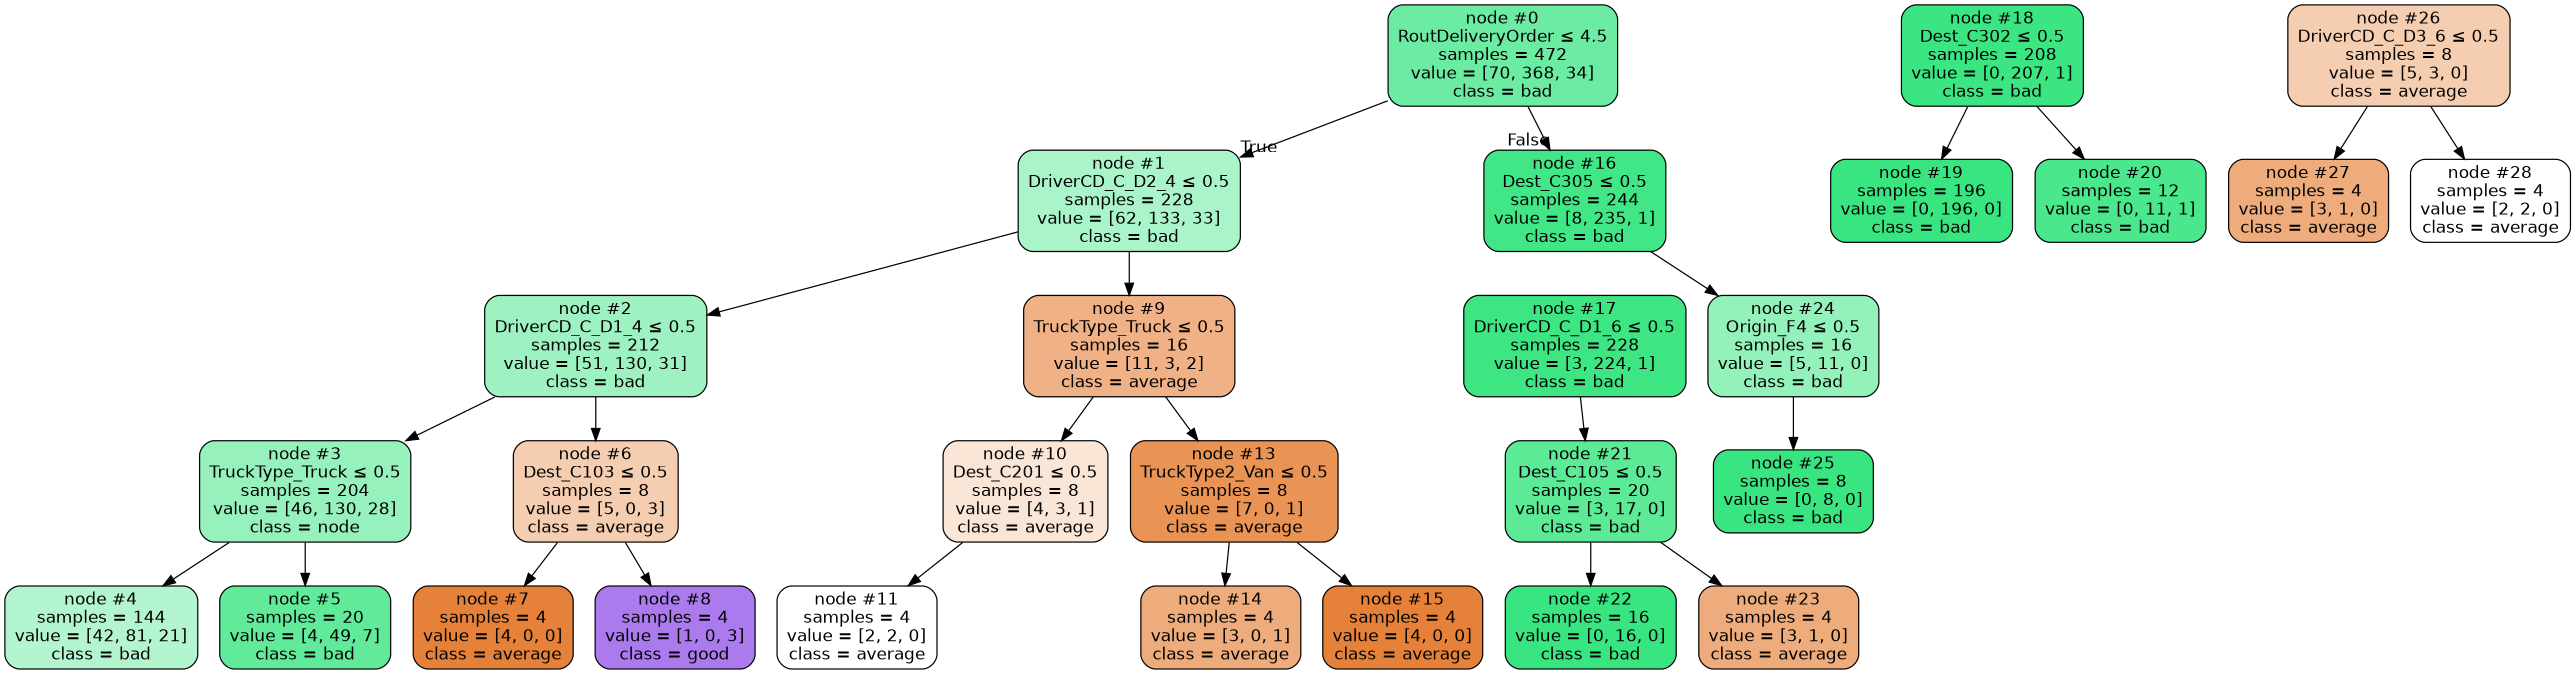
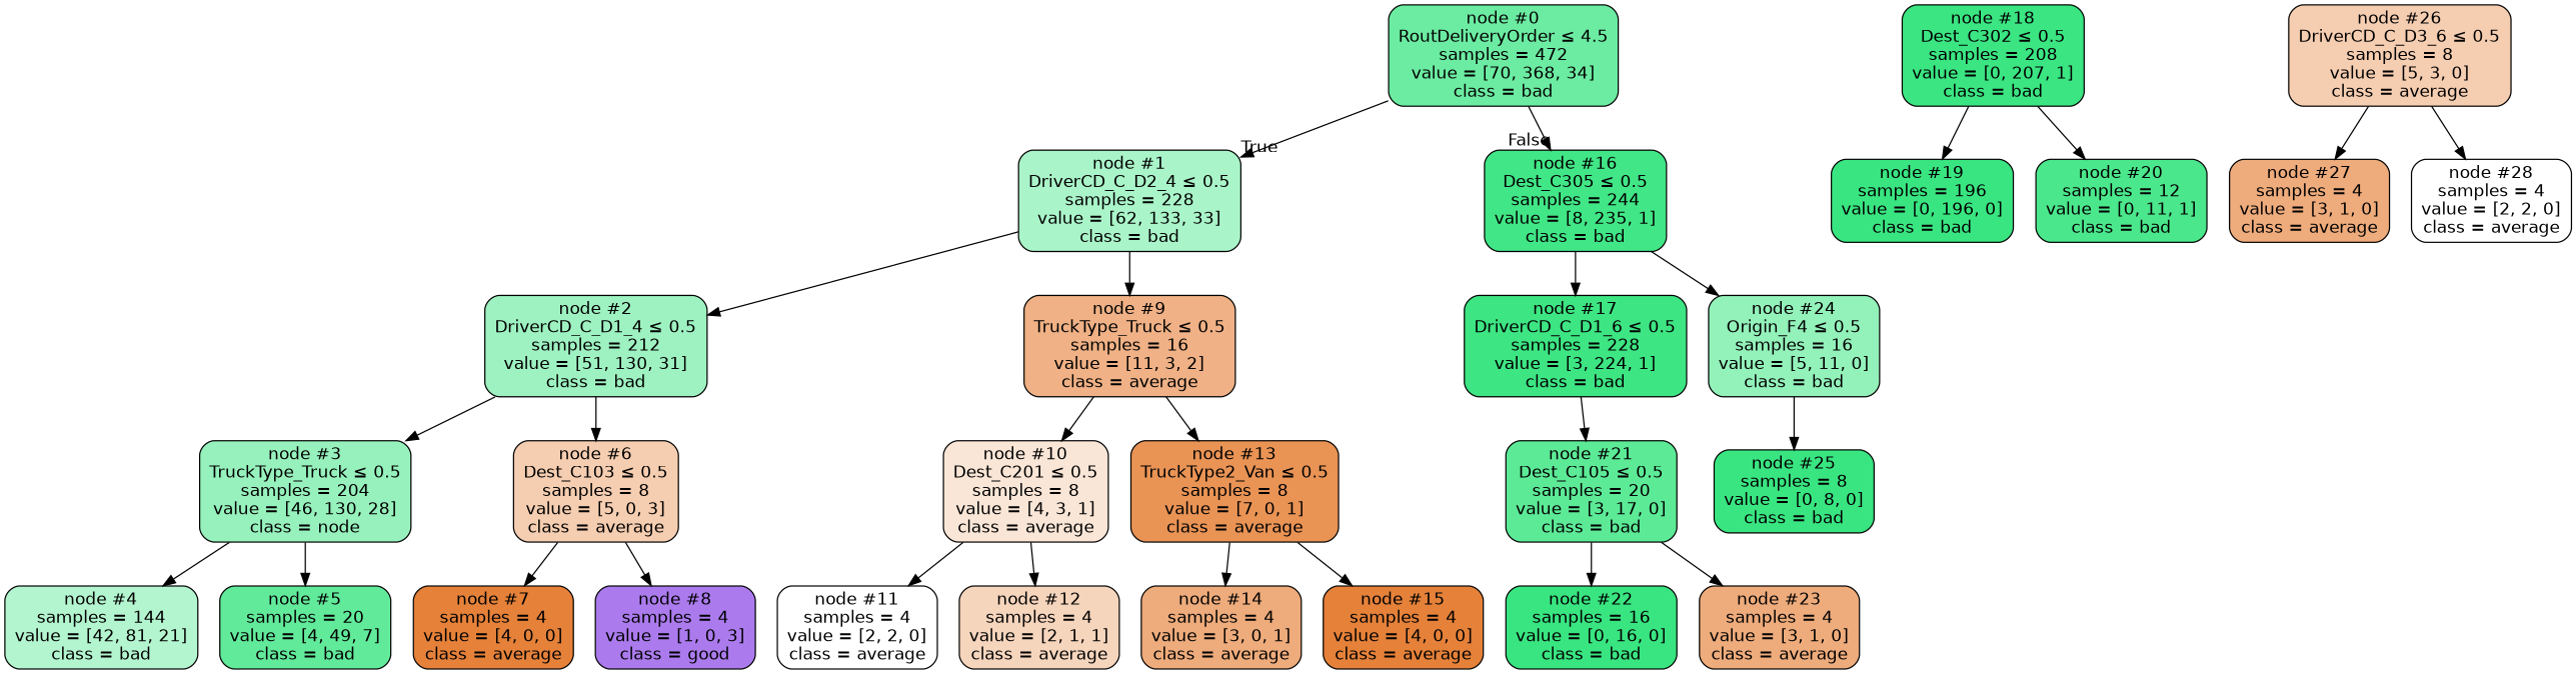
  digraph {
    node [color=black fillcolor="#eeab7b" fontname=helvetica shape=box style="filled, rounded"]
    edge [fontname=helvetica]
    n1 [fillcolor="#6ceca2" label=<node &#35;0<br/>RoutDeliveryOrder &le; 4.5<br/>samples = 472<br/>value = [70, 368, 34]<br/>class = bad>]
    n2 [fillcolor="#aaf4c9" label=<node &#35;1<br/>DriverCD_C_D2_4 &le; 0.5<br/>samples = 228<br/>value = [62, 133, 33]<br/>class = bad>]
    n3 [fillcolor="#41e686" label=<node &#35;16<br/>Dest_C305 &le; 0.5<br/>samples = 244<br/>value = [8, 235, 1]<br/>class = bad>]
    n4 [fillcolor="#9ef2c1" label=<node &#35;2<br/>DriverCD_C_D1_4 &le; 0.5<br/>samples = 212<br/>value = [51, 130, 31]<br/>class = bad>]
    n5 [fillcolor="#efb185" label=<node &#35;9<br/>TruckType_Truck &le; 0.5<br/>samples = 16<br/>value = [11, 3, 2]<br/>class = average>]
    n6 [fillcolor="#3de583" label=<node &#35;17<br/>DriverCD_C_D1_6 &le; 0.5<br/>samples = 228<br/>value = [3, 224, 1]<br/>class = bad>]
    n7 [fillcolor="#93f1ba" label=<node &#35;24<br/>Origin_F4 &le; 0.5<br/>samples = 16<br/>value = [5, 11, 0]<br/>class = bad>]
    n8 [fillcolor="#96f1bc" label=<node &#35;3<br/>TruckType_Truck &le; 0.5<br/>samples = 204<br/>value = [46, 130, 28]<br/>class = node>]
    n9 [fillcolor="#f5cdb0" label=<node &#35;6<br/>Dest_C103 &le; 0.5<br/>samples = 8<br/>value = [5, 0, 3]<br/>class = average>]
    n10 [fillcolor="#fae6d7" label=<node &#35;10<br/>Dest_C201 &le; 0.5<br/>samples = 8<br/>value = [4, 3, 1]<br/>class = average>]
    n11 [fillcolor="#e99355" label=<node &#35;13<br/>TruckType2_Van &le; 0.5<br/>samples = 8<br/>value = [7, 0, 1]<br/>class = average>]
    n12 [fillcolor="#b3f5cf" label=<node &#35;4<br/>samples = 144<br/>value = [42, 81, 21]<br/>class = bad>]
    n13 [fillcolor="#62ea9b" label=<node &#35;5<br/>samples = 20<br/>value = [4, 49, 7]<br/>class = bad>]
    n14 [fillcolor="#e58139" label=<node &#35;7<br/>samples = 4<br/>value = [4, 0, 0]<br/>class = average>]
    n15 [fillcolor="#ab7bee" label=<node &#35;8<br/>samples = 4<br/>value = [1, 0, 3]<br/>class = good>]
    n16 [fillcolor="#ffffff" label=<node &#35;11<br/>samples = 4<br/>value = [2, 2, 0]<br/>class = average>]
+   n17 [fillcolor="#f6d5bd" label=<node &#35;12<br/>samples = 4<br/>value = [2, 1, 1]<br/>class = average>]
    n18 [label=<node &#35;14<br/>samples = 4<br/>value = [3, 0, 1]<br/>class = average>]
    n19 [fillcolor="#e58139" label=<node &#35;15<br/>samples = 4<br/>value = [4, 0, 0]<br/>class = average>]
    n20 [fillcolor="#5cea97" label=<node &#35;21<br/>Dest_C105 &le; 0.5<br/>samples = 20<br/>value = [3, 17, 0]<br/>class = bad>]
    n21 [fillcolor="#39e581" label=<node &#35;25<br/>samples = 8<br/>value = [0, 8, 0]<br/>class = bad>]
    n22 [fillcolor="#3ae582" label=<node &#35;18<br/>Dest_C302 &le; 0.5<br/>samples = 208<br/>value = [0, 207, 1]<br/>class = bad>]
    n23 [fillcolor="#39e581" label=<node &#35;19<br/>samples = 196<br/>value = [0, 196, 0]<br/>class = bad>]
    n24 [fillcolor="#4be78c" label=<node &#35;20<br/>samples = 12<br/>value = [0, 11, 1]<br/>class = bad>]
    n25 [fillcolor="#39e581" label=<node &#35;22<br/>samples = 16<br/>value = [0, 16, 0]<br/>class = bad>]
    n26 [label=<node &#35;23<br/>samples = 4<br/>value = [3, 1, 0]<br/>class = average>]
    n27 [fillcolor="#f5cdb0" label=<node &#35;26<br/>DriverCD_C_D3_6 &le; 0.5<br/>samples = 8<br/>value = [5, 3, 0]<br/>class = average>]
    n28 [label=<node &#35;27<br/>samples = 4<br/>value = [3, 1, 0]<br/>class = average>]
    n29 [fillcolor="#ffffff" label=<node &#35;28<br/>samples = 4<br/>value = [2, 2, 0]<br/>class = average>]
    n1 -> n2 [headlabel=True labelangle=45 labeldistance=2.5]
    n1 -> n3 [headlabel=False labelangle=-45 labeldistance=2.5]
    n2 -> n4
    n2 -> n5
+   n3 -> n6
    n3 -> n7
    n4 -> n8
    n4 -> n9
    n5 -> n10
    n5 -> n11
    n6 -> n20
    n7 -> n21
    n8 -> n12
    n8 -> n13
    n9 -> n14
    n9 -> n15
    n10 -> n16
+   n10 -> n17
    n11 -> n18
    n11 -> n19
    n20 -> n25
    n20 -> n26
    n22 -> n23
    n22 -> n24
    n27 -> n28
    n27 -> n29
  }
